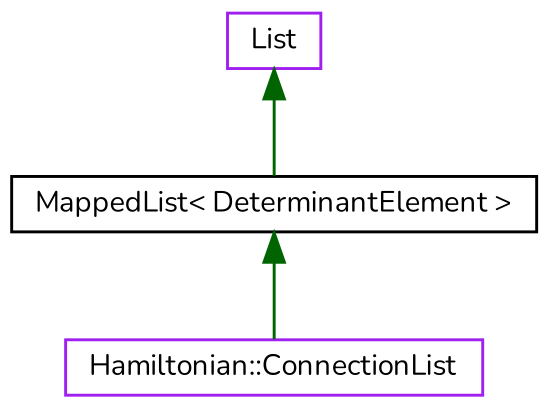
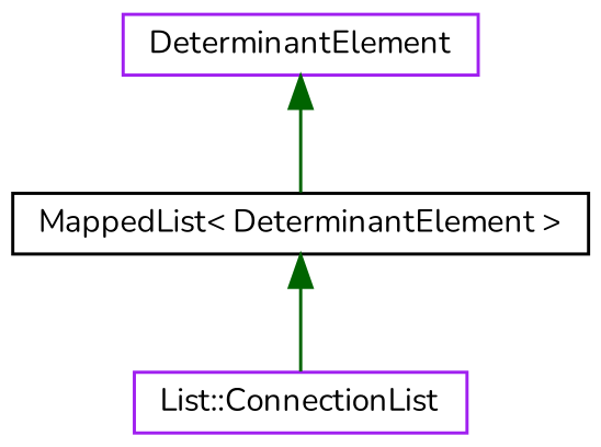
  digraph {
    fontname=Nunito
    node [color=purple fillcolor=white fontname=Nunito fontsize=10 shape=record style=filled]
    edge [color=darkgreen dir=back fontname=Nunito fontsize=10 labelfontname=Helvetica labelfontsize=10 style=solid]
-   n1 [fontcolor=black height=0.2 label="Hamiltonian::ConnectionList" width=0.4]
+   n1 [fontcolor=black height=0.2 label="List::ConnectionList" width=0.4]
    n2 [color=black height=0.2 label="MappedList\< DeterminantElement \>" width=0.4]
-   n3 [height=0.2 label=List width=0.4]
+   n3 [height=0.2 label=DeterminantElement width=0.4]
    n2 -> n1
    n3 -> n2
  }
